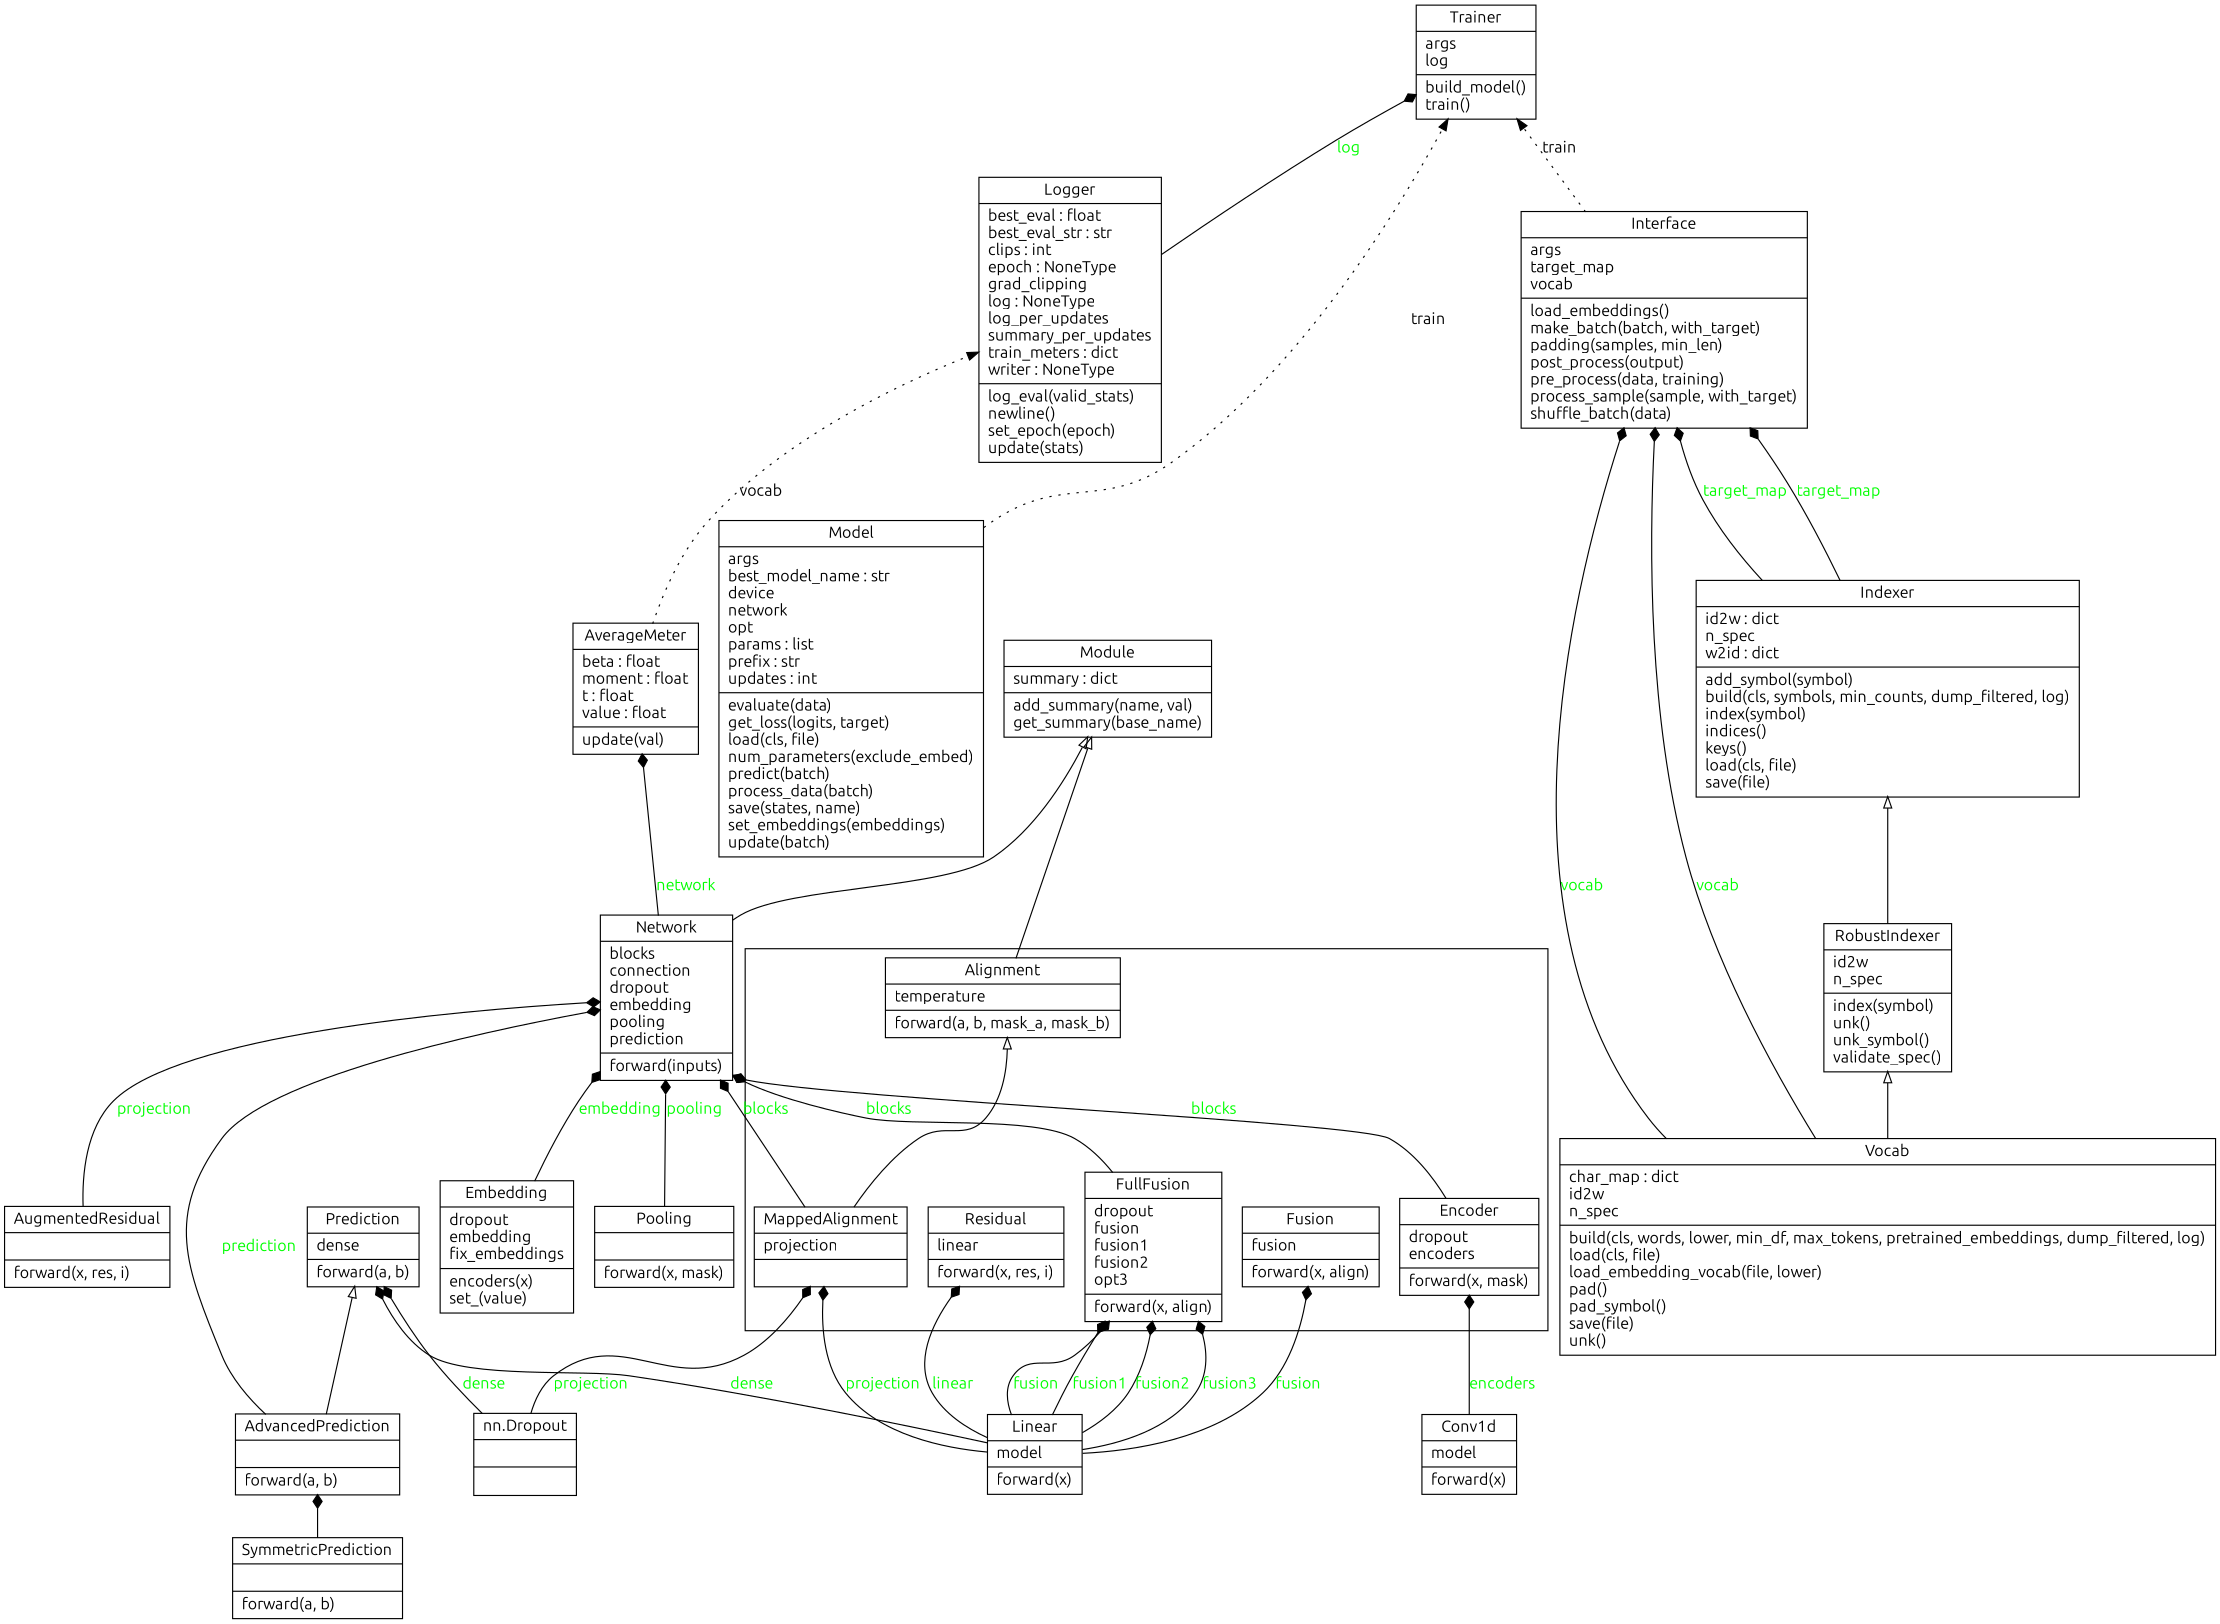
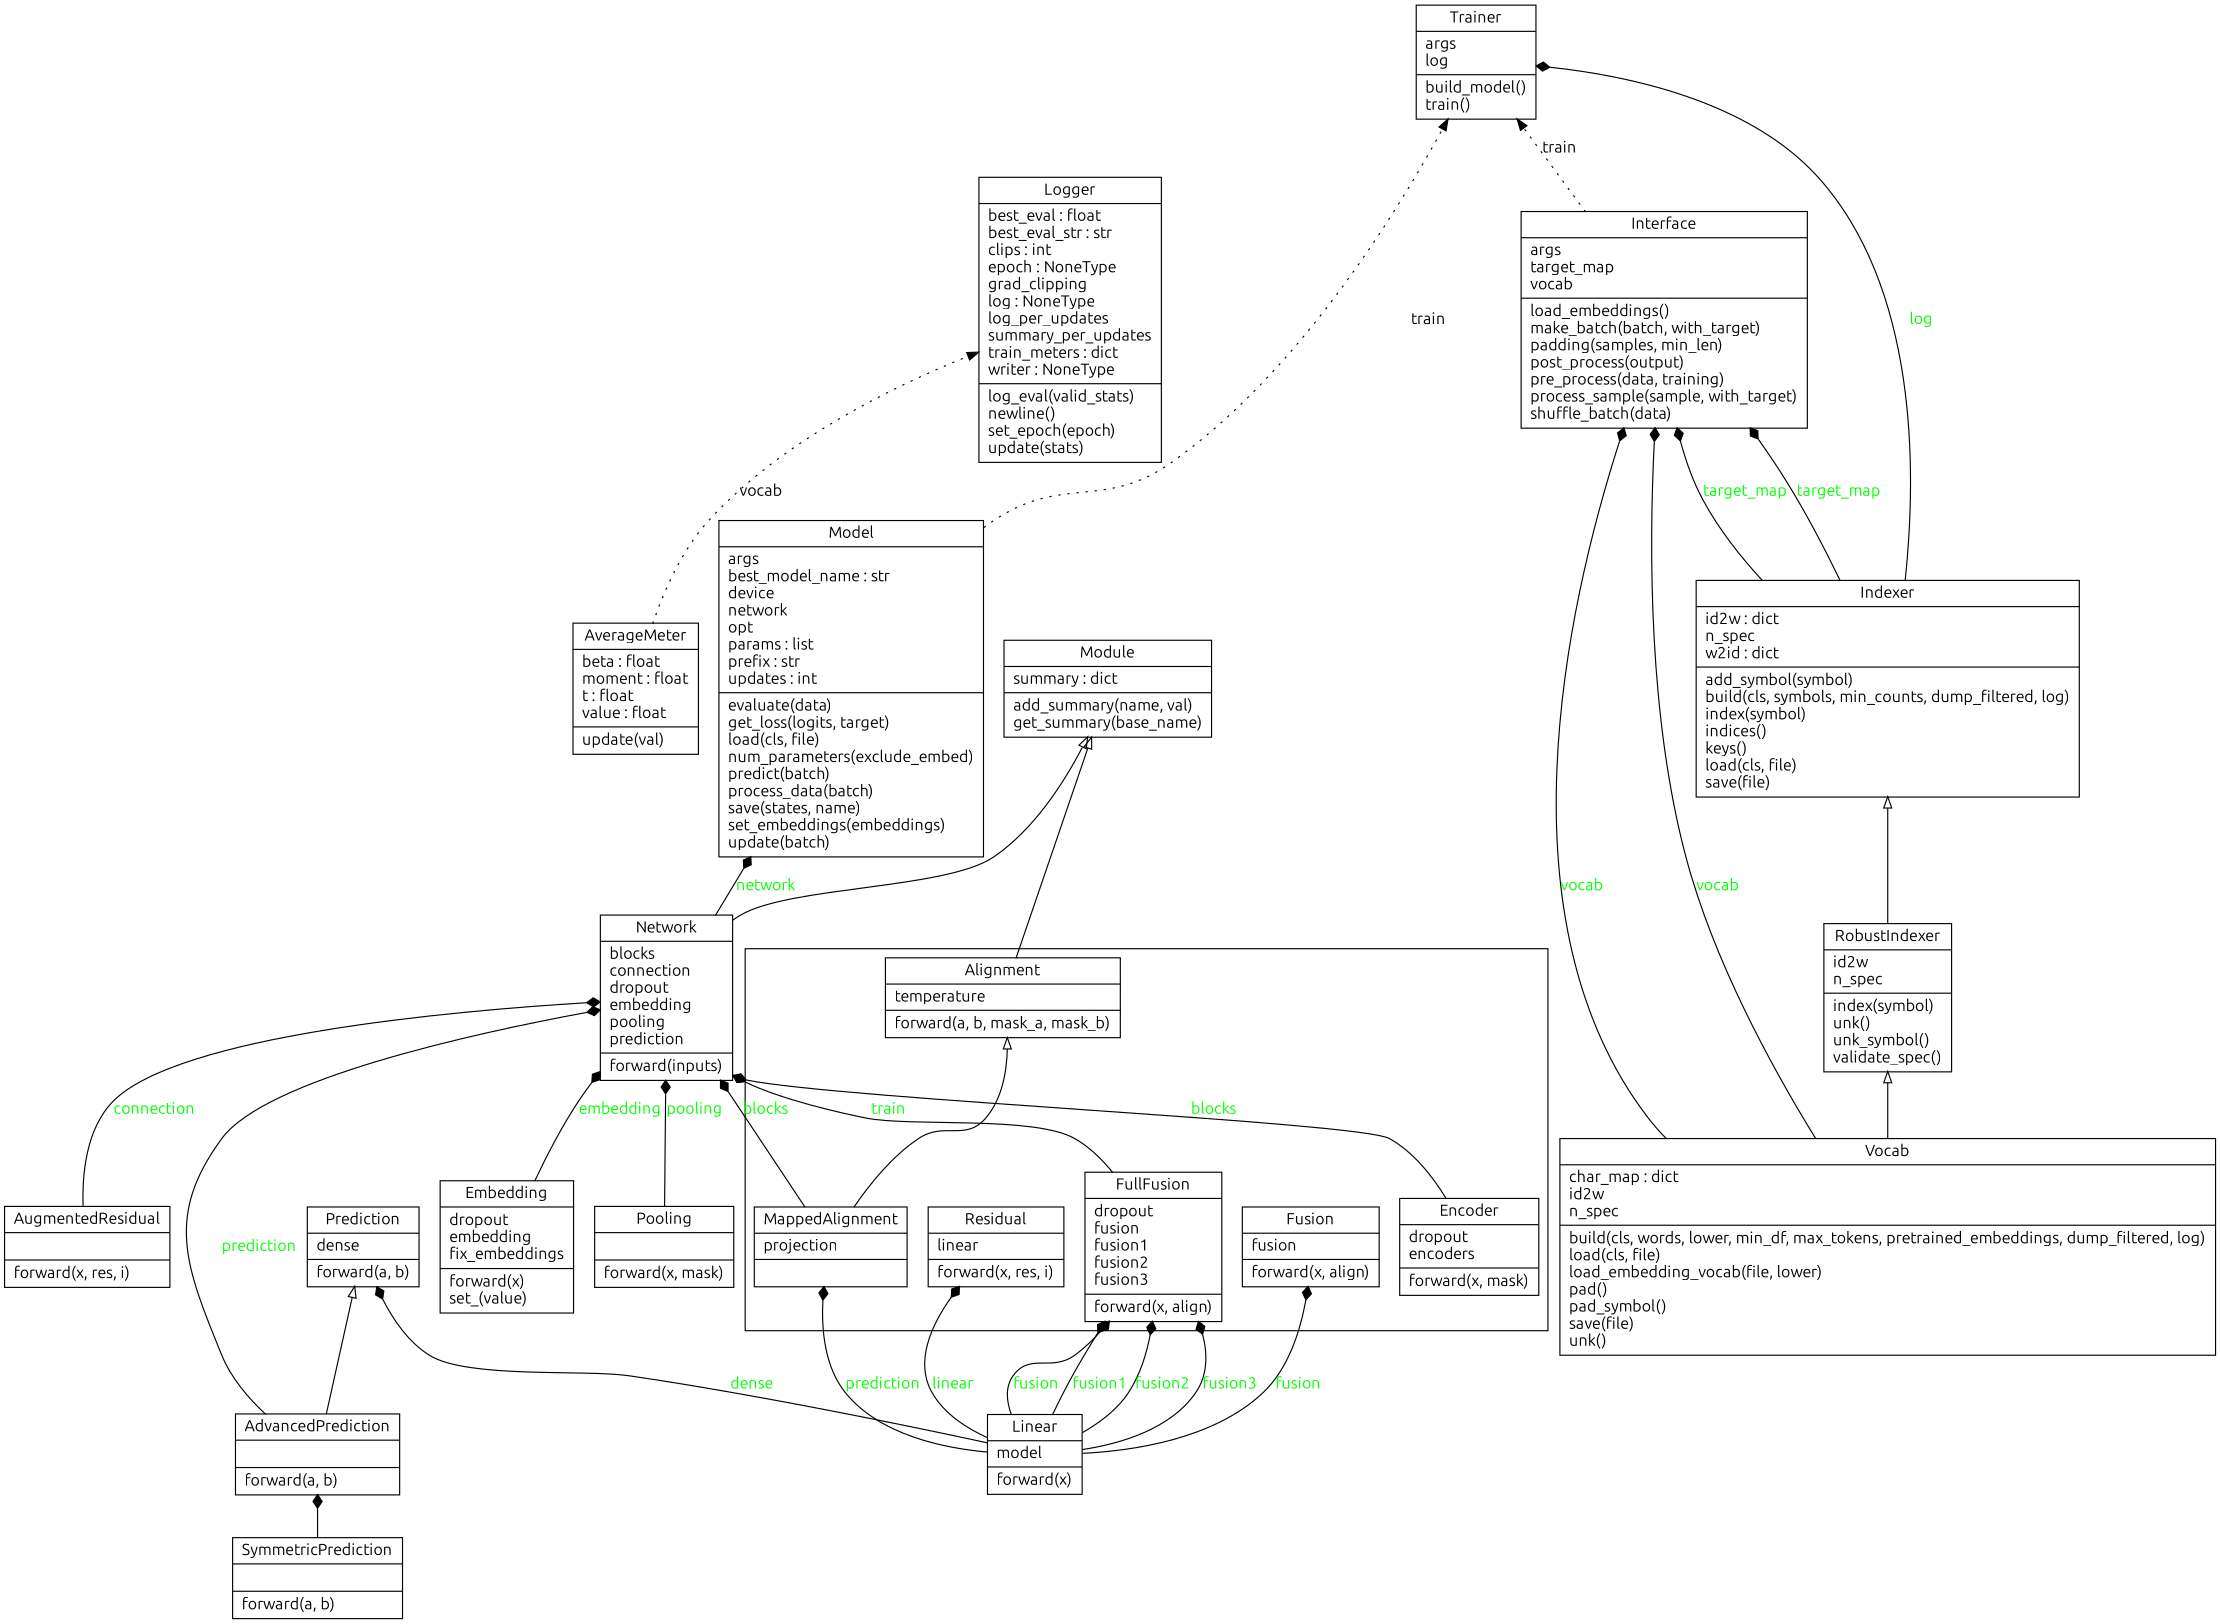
  digraph {
    fontname=Ubuntu
    rankdir=BT
    node [fontname=Ubuntu shape=record]
    edge [arrowhead=diamond arrowtail=none fontcolor=green fontname=Ubuntu style=solid]
    n1 [label="{Encoder|dropout\lencoders\l|forward(x, mask)\l}"]
    n2 [label="{Alignment|temperature\l|forward(a, b, mask_a, mask_b)\l}"]
    n3 [label="{Fusion|fusion\l|forward(x, align)\l}"]
-   n4 [label="{FullFusion|dropout\lfusion\lfusion1\lfusion2\lopt3\l|forward(x, align)\l}"]
+   n4 [label="{FullFusion|dropout\lfusion\lfusion1\lfusion2\lfusion3\l|forward(x, align)\l}"]
    n5 [label="{MappedAlignment|projection\l|}"]
    n6 [label="{Residual|linear\l|forward(x, res, i)\l}"]
    n7 [label="{Network|blocks\lconnection\ldropout\lembedding\lpooling\lprediction\l|forward(inputs)\l}"]
    n8 [label="{Module|summary : dict\l|add_summary(name, val)\lget_summary(base_name)\l}"]
    n9 [label="{AdvancedPrediction|\l|forward(a, b)\l}"]
    n10 [label="{Prediction|dense\l|forward(a, b)\l}"]
    n11 [label="{Model|args\lbest_model_name : str\ldevice\lnetwork\lopt\lparams : list\lprefix : str\lupdates : int\l|evaluate(data)\lget_loss(logits, target)\lload(cls, file)\lnum_parameters(exclude_embed)\lpredict(batch)\lprocess_data(batch)\lsave(states, name)\lset_embeddings(embeddings)\lupdate(batch)\l}"]
    n12 [label="{AugmentedResidual|\l|forward(x, res, i)\l}"]
    n13 [label="{AverageMeter|beta : float\lmoment : float\lt : float\lvalue : float\l|update(val)\l}"]
    n14 [label="{Logger|best_eval : float\lbest_eval_str : str\lclips : int\lepoch : NoneType\lgrad_clipping\llog : NoneType\llog_per_updates\lsummary_per_updates\ltrain_meters : dict\lwriter : NoneType\l|log_eval(valid_stats)\lnewline()\lset_epoch(epoch)\lupdate(stats)\l}"]
    n15 [label="{Trainer|args\llog\l|build_model()\ltrain()\l}"]
-   n16 [label="{Conv1d|model\l|forward(x)\l}"]
-   n17 [label="{Embedding|dropout\lembedding\lfix_embeddings\l|encoders(x)\lset_(value)\l}"]
+   n17 [label="{Embedding|dropout\lembedding\lfix_embeddings\l|forward(x)\lset_(value)\l}"]
    n18 [label="{Indexer|id2w : dict\ln_spec\lw2id : dict\l|add_symbol(symbol)\lbuild(cls, symbols, min_counts, dump_filtered, log)\lindex(symbol)\lindices()\lkeys()\lload(cls, file)\lsave(file)\l}"]
    n19 [label="{Interface|args\ltarget_map\lvocab\l|load_embeddings()\lmake_batch(batch, with_target)\lpadding(samples, min_len)\lpost_process(output)\lpre_process(data, training)\lprocess_sample(sample, with_target)\lshuffle_batch(data)\l}"]
    n20 [label="{Linear|model\l|forward(x)\l}"]
    n21 [label="{Pooling|\l|forward(x, mask)\l}"]
    n22 [label="{RobustIndexer|id2w\ln_spec\l|index(symbol)\lunk()\lunk_symbol()\lvalidate_spec()\l}"]
    n23 [label="{SymmetricPrediction|\l|forward(a, b)\l}"]
    n24 [label="{Vocab|char_map : dict\lid2w\ln_spec\l|build(cls, words, lower, min_df, max_tokens, pretrained_embeddings, dump_filtered, log)\lload(cls, file)\lload_embedding_vocab(file, lower)\lpad()\lpad_symbol()\lsave(file)\lunk()\l}"]
-   n25 [label="{nn.Dropout|\l|\l}"]
    subgraph cluster_1 {
      subgraph sub_2 {
        rank=BT
        n1
        n2
        n3
        n4
        n5
        n6
      }
    }
    n1 -> n7 [label=blocks]
    n2 -> n8 [arrowhead=empty fontcolor="" style=""]
-   n4 -> n7 [label=blocks]
+   n4 -> n7 [label=train]
    n5 -> n2 [arrowhead=empty fontcolor="" style=""]
    n5 -> n7 [label=blocks]
    n7 -> n8 [arrowhead=empty fontcolor="" style=""]
-   n7 -> n13 [label=network]
+   n7 -> n11 [label=network]
    n9 -> n7 [label=prediction]
    n9 -> n10 [arrowhead=empty fontcolor="" style=""]
    n11 -> n15 [label=train style=dotted arrowhead="" arrowtail="" fontcolor=""]
-   n12 -> n7 [label=projection]
+   n12 -> n7 [label=connection]
    n13 -> n14 [label=vocab style=dotted arrowhead="" arrowtail="" fontcolor=""]
-   n14 -> n15 [label=log]
-   n16 -> n1 [label=encoders]
+   n18 -> n15 [label=log]
    n17 -> n7 [label=embedding]
    n18 -> n19 [label=target_map]
    n18 -> n19 [label=target_map]
    n19 -> n15 [label=train style=dotted arrowhead="" arrowtail="" fontcolor=""]
    n20 -> n3 [label=fusion]
    n20 -> n4 [label=fusion1]
    n20 -> n4 [label=fusion2]
    n20 -> n4 [label=fusion3]
    n20 -> n4 [label=fusion]
-   n20 -> n5 [label=projection]
+   n20 -> n5 [label=prediction]
    n20 -> n6 [label=linear]
    n20 -> n10 [label=dense]
    n21 -> n7 [label=pooling]
    n22 -> n18 [arrowhead=empty fontcolor="" style=""]
    n23 -> n9 [fontcolor="" style=""]
    n24 -> n19 [label=vocab]
    n24 -> n19 [label=vocab]
    n24 -> n22 [arrowhead=empty fontcolor="" style=""]
-   n25 -> n5 [label=projection]
-   n25 -> n10 [label=dense]
  }
